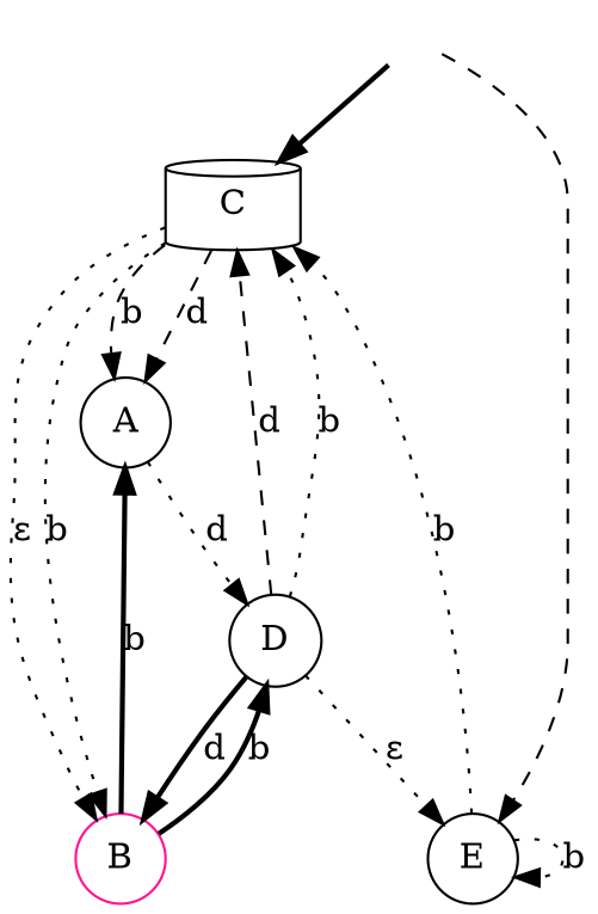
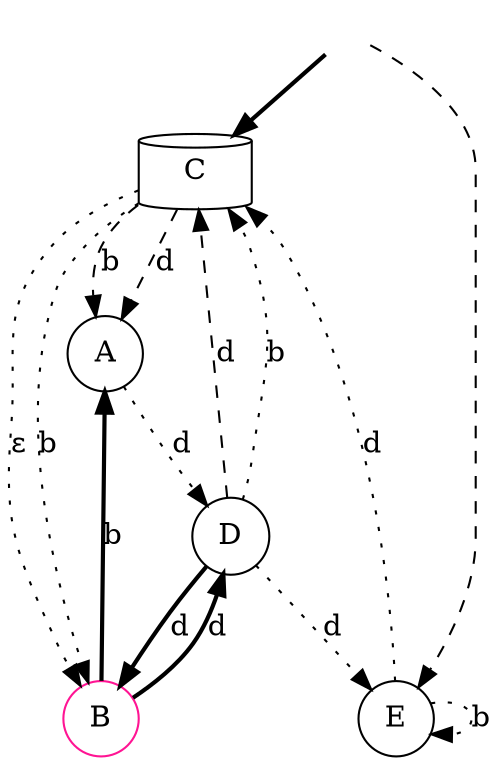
  digraph {
    node [shape=circle color=black]
    edge [style=dotted]
    n1 [height=0 label=" " shape=none style=invis width=0 color=""]
    C [shape=cylinder]
    E
    A
    B [color=deeppink]
    D
    subgraph sub_1 {
      n1
    }
    n1 -> C [style=bold]
    n1 -> E [style=dashed]
    C -> A [label=b style=dashed]
    C -> A [label=d style=dashed]
    C -> B [label=b]
    C -> B [label="ɛ"]
-   E -> C [label=b]
+   E -> C [label=d]
    E -> E [label=b]
    A -> D [label=d]
    B -> A [label=b style=bold]
-   B -> D [label=b style=bold]
+   B -> D [label=d style=bold]
    D -> C [label=b]
    D -> C [label=d style=dashed]
-   D -> E [label="ɛ"]
+   D -> E [label=d]
    D -> B [label=d style=bold]
  }
